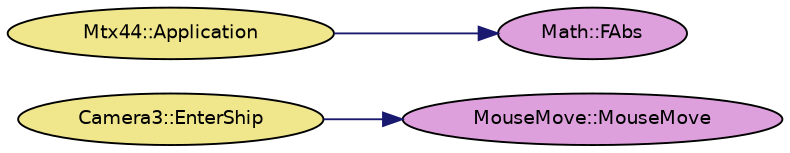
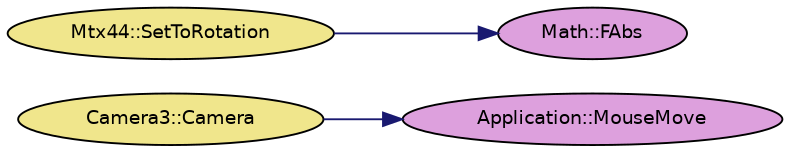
  digraph {
    rankdir=LR
    node [color=black fillcolor=khaki fontname=Helvetica fontsize=10 shape=ellipse style=filled]
    edge [color=midnightblue fontname=Helvetica fontsize=10 labelfontname=Helvetica labelfontsize=10 style=solid]
-   n1 [fontcolor=black height=0.2 label="Camera3::EnterShip" width=0.4]
-   n2 [fillcolor=plum height=0.2 label="MouseMove::MouseMove" width=0.4]
-   n3 [height=0.2 label="Mtx44::Application" width=0.4]
+   n1 [fontcolor=black height=0.2 label="Camera3::Camera" width=0.4]
+   n2 [fillcolor=plum height=0.2 label="Application::MouseMove" width=0.4]
+   n3 [height=0.2 label="Mtx44::SetToRotation" width=0.4]
    n4 [fillcolor=plum height=0.2 label="Math::FAbs" width=0.4]
    n1 -> n2
    n3 -> n4
  }
